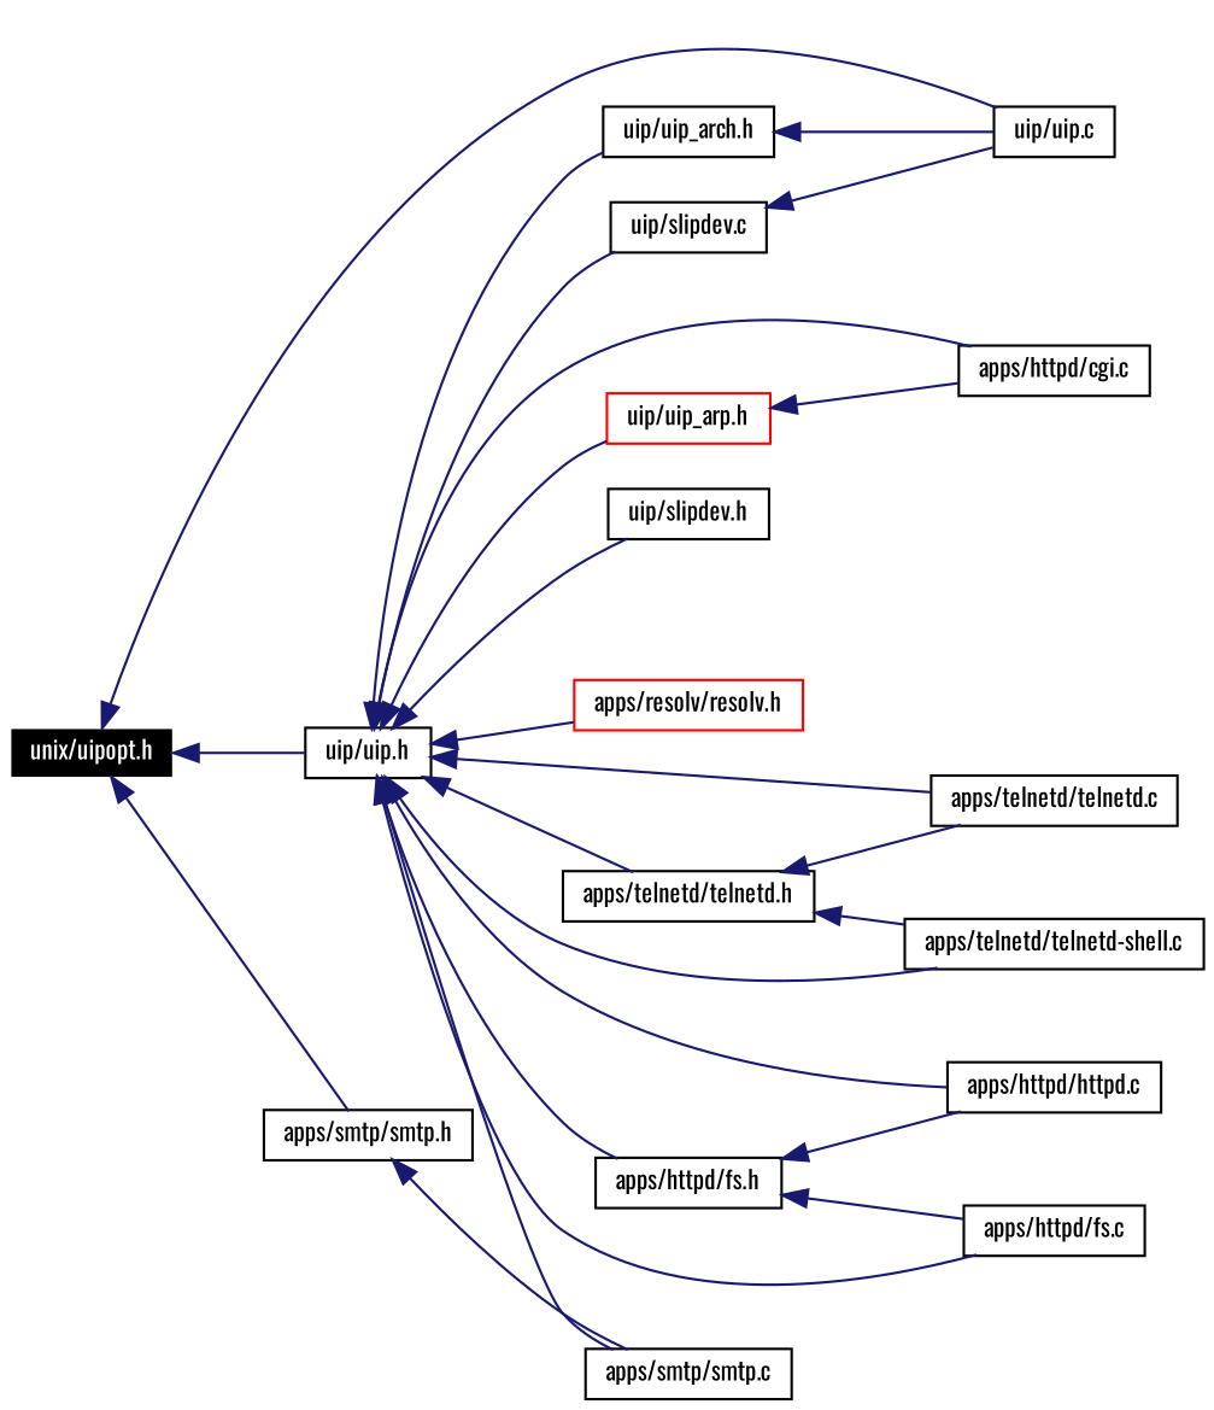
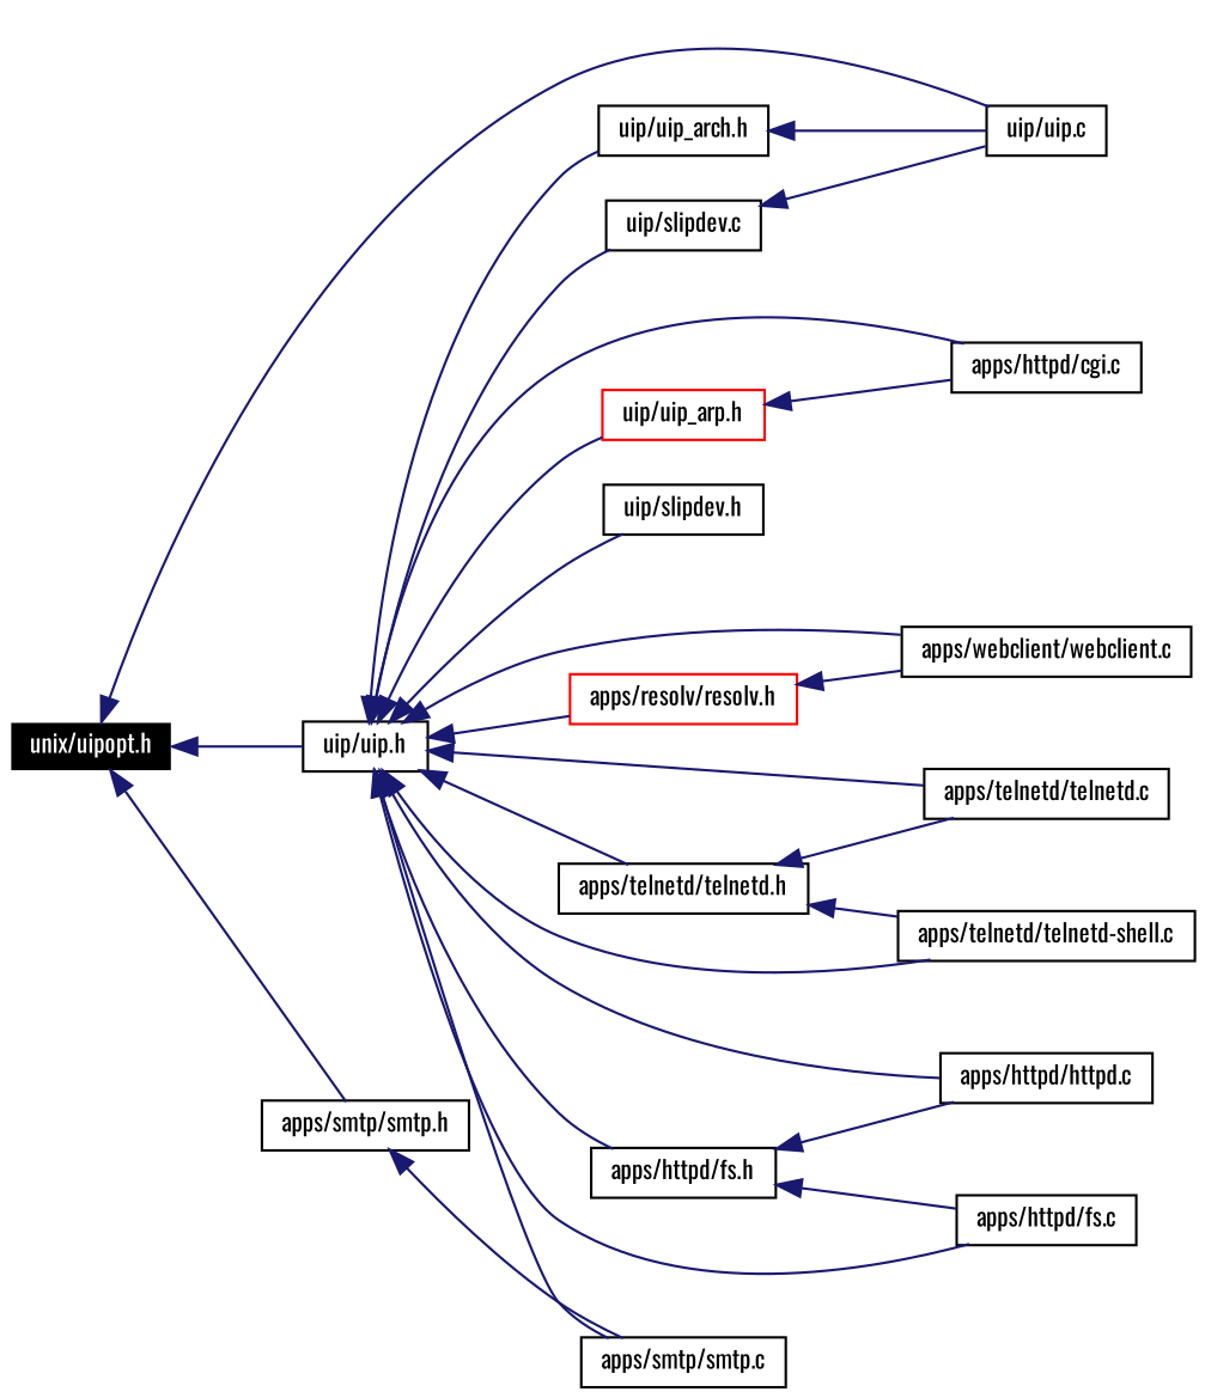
  digraph {
    fontname=Oswald
    rankdir=LR
    node [color=black fillcolor=white fontname=Oswald fontsize=10 shape=record style=filled]
    edge [color=midnightblue dir=back fontname=Oswald fontsize=10 labelfontname=Helvetica labelfontsize=10 style=solid]
    n1 [color=white fillcolor=black fontcolor=white height=0.2 label="unix/uipopt.h" width=0.4]
    n2 [height=0.2 label="uip/uip.h" width=0.4]
    n3 [height=0.2 label="uip/uip.c" width=0.4]
    n4 [height=0.2 label="apps/smtp/smtp.h" width=0.4]
    n5 [height=0.2 label="uip/uip_arch.h" width=0.4]
    n6 [color=red height=0.2 label="uip/uip_arp.h" width=0.4]
    n7 [height=0.2 label="uip/slipdev.h" width=0.4]
    n8 [height=0.2 label="uip/slipdev.c" width=0.4]
+   n9 [height=0.2 label="apps/webclient/webclient.c" width=0.4]
    n10 [height=0.2 label="apps/smtp/smtp.c" width=0.4]
    n11 [height=0.2 label="apps/telnetd/telnetd.h" width=0.4]
    n12 [height=0.2 label="apps/telnetd/telnetd.c" width=0.4]
    n13 [height=0.2 label="apps/telnetd/telnetd-shell.c" width=0.4]
    n14 [height=0.2 label="apps/httpd/httpd.c" width=0.4]
    n15 [height=0.2 label="apps/httpd/fs.h" width=0.4]
    n16 [height=0.2 label="apps/httpd/cgi.c" width=0.4]
    n17 [height=0.2 label="apps/httpd/fs.c" width=0.4]
    n18 [color=red height=0.2 label="apps/resolv/resolv.h" width=0.4]
    n1 -> n2
    n1 -> n3
    n1 -> n4
    n2 -> n5
    n2 -> n6
    n2 -> n7
    n2 -> n8
+   n2 -> n9
    n2 -> n10
    n2 -> n11
    n2 -> n12
    n2 -> n13
    n2 -> n14
    n2 -> n15
    n2 -> n16
    n2 -> n17
    n2 -> n18
    n4 -> n10
    n5 -> n3
    n6 -> n16
    n8 -> n3
    n11 -> n12
    n11 -> n13
    n15 -> n14
    n15 -> n17
+   n18 -> n9
  }
